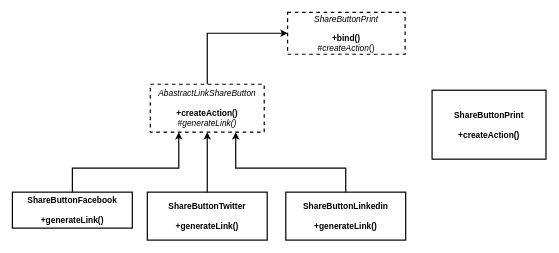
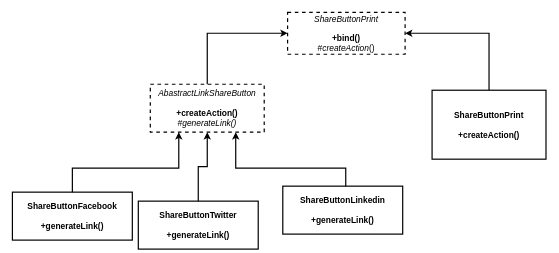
  <mxCell id="0" />
  <mxCell id="1" parent="0" />
  <mxCell id="2" value="&lt;div style=&quot;line-height: 16px ; font-size: 14px&quot;&gt;&lt;div&gt;&lt;i&gt;ShareButtonPrint&lt;br&gt;&lt;/i&gt;&lt;b&gt;&lt;br&gt;+bind()&lt;br&gt;&lt;/b&gt;#&lt;i&gt;createAction&lt;/i&gt;()&lt;br&gt;&lt;/div&gt;&lt;/div&gt;" style="rounded=0;whiteSpace=wrap;html=1;dashed=1;strokeWidth=2;fillColor=none;align=center;" vertex="1" parent="1"><mxGeometry x="479" y="20" width="196" height="70" as="geometry" /></mxCell>
  <mxCell id="3" style="edgeStyle=orthogonalEdgeStyle;rounded=0;orthogonalLoop=1;jettySize=auto;html=1;entryX=0;entryY=0.5;entryDx=0;entryDy=0;strokeWidth=2;" edge="1" parent="1" source="4" target="2"><mxGeometry relative="1" as="geometry"><Array as="points"><mxPoint x="345" y="55" /></Array></mxGeometry></mxCell>
  <mxCell id="4" value="&lt;div style=&quot;line-height: 16px&quot;&gt;&lt;div style=&quot;line-height: 16px&quot;&gt;&lt;font style=&quot;font-size: 14px&quot;&gt;&lt;i&gt;AbastractLinkShareButton&lt;/i&gt;&lt;br&gt;&lt;br&gt;&lt;b&gt;+createAction()&lt;br&gt;&lt;/b&gt;&lt;i&gt;#generateLink()&lt;/i&gt;&lt;b&gt;&lt;br&gt;&lt;/b&gt;&lt;/font&gt;&lt;/div&gt;&lt;/div&gt;" style="rounded=0;whiteSpace=wrap;html=1;dashed=1;strokeWidth=2;fillColor=none;" vertex="1" parent="1"><mxGeometry x="250" y="140" width="190" height="80" as="geometry" /></mxCell>
+ <mxCell id="5" style="edgeStyle=orthogonalEdgeStyle;rounded=0;orthogonalLoop=1;jettySize=auto;html=1;entryX=1;entryY=0.5;entryDx=0;entryDy=0;strokeWidth=2;" edge="1" parent="1" source="6" target="2"><mxGeometry relative="1" as="geometry"><Array as="points"><mxPoint x="815" y="55" /></Array></mxGeometry></mxCell>
  <mxCell id="6" value="&lt;div style=&quot;line-height: 16px&quot;&gt;&lt;div style=&quot;line-height: 16px&quot;&gt;&lt;div style=&quot;line-height: 16px&quot;&gt;&lt;span style=&quot;background-color: rgb(255 , 255 , 255)&quot;&gt;&lt;font style=&quot;font-size: 14px&quot;&gt;&lt;b&gt;ShareButtonPrint&lt;br&gt;&lt;br&gt;&lt;/b&gt;&lt;/font&gt;&lt;/span&gt;&lt;b style=&quot;font-size: 14px&quot;&gt;+createAction()&lt;/b&gt;&lt;span style=&quot;background-color: rgb(255 , 255 , 255)&quot;&gt;&lt;font style=&quot;font-size: 14px&quot;&gt;&lt;b&gt;&lt;br&gt;&lt;/b&gt;&lt;/font&gt;&lt;/span&gt;&lt;/div&gt;&lt;/div&gt;&lt;/div&gt;" style="rounded=0;whiteSpace=wrap;html=1;strokeWidth=2;fillColor=none;" vertex="1" parent="1"><mxGeometry x="720" y="150" width="190" height="115" as="geometry" /></mxCell>
  <mxCell id="7" style="edgeStyle=orthogonalEdgeStyle;rounded=0;orthogonalLoop=1;jettySize=auto;html=1;exitX=0.5;exitY=0;exitDx=0;exitDy=0;entryX=0.25;entryY=1;entryDx=0;entryDy=0;strokeWidth=2;" edge="1" parent="1" source="8" target="4"><mxGeometry relative="1" as="geometry"><Array as="points"><mxPoint x="120" y="280" /><mxPoint x="298" y="280" /></Array></mxGeometry></mxCell>
- <mxCell id="8" value="&lt;div style=&quot;line-height: 16px&quot;&gt;&lt;b&gt;&lt;font style=&quot;font-size: 14px&quot;&gt;ShareButtonFacebook&lt;br&gt;&lt;br&gt;+generateLink()&lt;/font&gt;&lt;/b&gt;&lt;/div&gt;" style="rounded=0;whiteSpace=wrap;html=1;strokeWidth=2;fillColor=none;" vertex="1" parent="1"><mxGeometry x="20" y="320" width="200" height="60" as="geometry" /></mxCell>
+ <mxCell id="8" value="&lt;div style=&quot;line-height: 16px&quot;&gt;&lt;b&gt;&lt;font style=&quot;font-size: 14px&quot;&gt;ShareButtonFacebook&lt;br&gt;&lt;br&gt;+generateLink()&lt;/font&gt;&lt;/b&gt;&lt;/div&gt;" style="rounded=0;whiteSpace=wrap;html=1;strokeWidth=2;fillColor=none;" vertex="1" parent="1"><mxGeometry x="20" y="320" width="200" height="80" as="geometry" /></mxCell>
  <mxCell id="9" style="edgeStyle=orthogonalEdgeStyle;rounded=0;orthogonalLoop=1;jettySize=auto;html=1;entryX=0.5;entryY=1;entryDx=0;entryDy=0;strokeWidth=2;" edge="1" parent="1" source="10" target="4"><mxGeometry relative="1" as="geometry" /></mxCell>
- <mxCell id="10" value="&lt;div style=&quot;line-height: 16px&quot;&gt;&lt;b&gt;&lt;font style=&quot;font-size: 14px&quot;&gt;ShareButtonTwitter&lt;br&gt;&lt;br&gt;+generateLink()&lt;/font&gt;&lt;/b&gt;&lt;/div&gt;" style="rounded=0;whiteSpace=wrap;html=1;strokeWidth=2;fillColor=none;" vertex="1" parent="1"><mxGeometry x="245" y="320" width="200" height="80" as="geometry" /></mxCell>
+ <mxCell id="10" value="&lt;div style=&quot;line-height: 16px&quot;&gt;&lt;b&gt;&lt;font style=&quot;font-size: 14px&quot;&gt;ShareButtonTwitter&lt;br&gt;&lt;br&gt;+generateLink()&lt;/font&gt;&lt;/b&gt;&lt;/div&gt;" style="rounded=0;whiteSpace=wrap;html=1;strokeWidth=2;fillColor=none;" vertex="1" parent="1"><mxGeometry x="230" y="335" width="200" height="80" as="geometry" /></mxCell>
  <mxCell id="11" style="edgeStyle=orthogonalEdgeStyle;rounded=0;orthogonalLoop=1;jettySize=auto;html=1;entryX=0.75;entryY=1;entryDx=0;entryDy=0;strokeWidth=2;" edge="1" parent="1" source="12" target="4"><mxGeometry relative="1" as="geometry"><Array as="points"><mxPoint x="576" y="280" /><mxPoint x="393" y="280" /></Array></mxGeometry></mxCell>
- <mxCell id="12" value="&lt;div style=&quot;line-height: 16px&quot;&gt;&lt;b&gt;&lt;font style=&quot;font-size: 14px&quot;&gt;ShareButtonLinkedin&lt;br&gt;&lt;br&gt;+generateLink()&lt;/font&gt;&lt;/b&gt;&lt;/div&gt;" style="rounded=0;whiteSpace=wrap;html=1;strokeWidth=2;fillColor=none;" vertex="1" parent="1"><mxGeometry x="476" y="320" width="200" height="80" as="geometry" /></mxCell>
+ <mxCell id="12" value="&lt;div style=&quot;line-height: 16px&quot;&gt;&lt;b&gt;&lt;font style=&quot;font-size: 14px&quot;&gt;ShareButtonLinkedin&lt;br&gt;&lt;br&gt;+generateLink()&lt;/font&gt;&lt;/b&gt;&lt;/div&gt;" style="rounded=0;whiteSpace=wrap;html=1;strokeWidth=2;fillColor=none;" vertex="1" parent="1"><mxGeometry x="471" y="310" width="200" height="80" as="geometry" /></mxCell>
